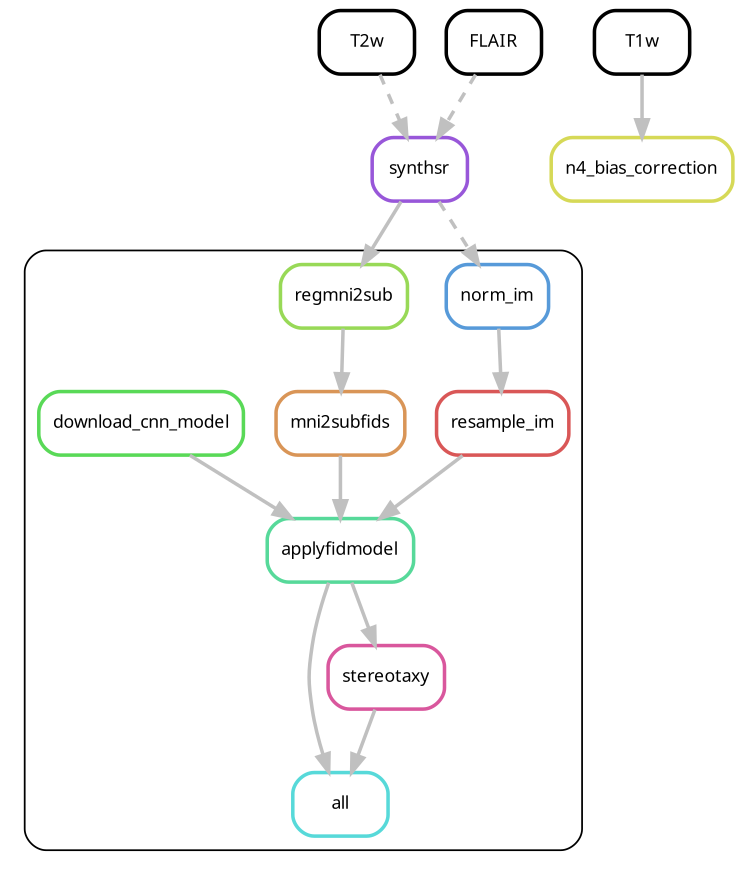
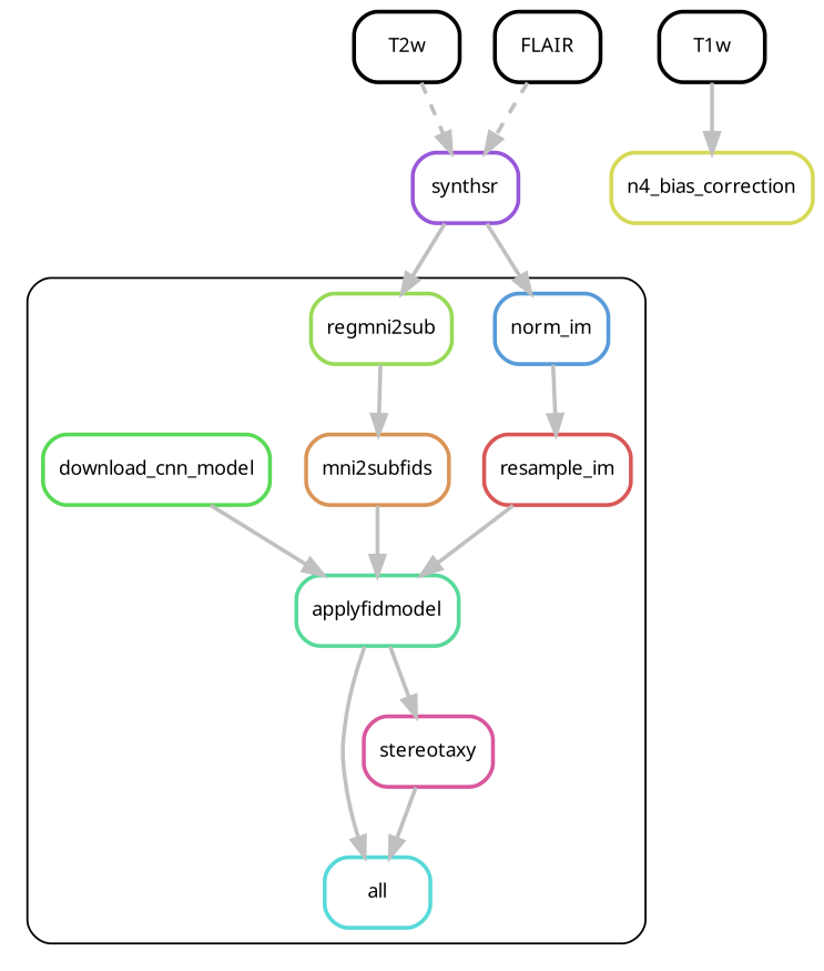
  digraph {
    bgcolor=white
    node [fontname=sans fontsize=10 penwidth=2 shape=box style=rounded]
    edge [color=grey penwidth=2]
    n1 [color="0.50 0.6 0.85" label=all]
    n2 [color="0.42 0.6 0.85" label=applyfidmodel]
    n3 [color="0.91 0.6 0.85" label=stereotaxy]
    n4 [color="0.00 0.6 0.85" label=resample_im]
    n5 [color="0.58 0.6 0.85" label=norm_im]
    n6 [color="0.08 0.6 0.85" label=mni2subfids]
    n7 [color="0.25 0.6 0.85" label=regmni2sub]
    n8 [color="0.33 0.6 0.85" label=download_cnn_model]
    n9 [color="0.75 0.6 0.85" label=synthsr]
    n10 [color="0.17 0.6 0.85" label=n4_bias_correction]
    T1w
    T2w
    FLAIR
    subgraph cluster_1 {
      color=black
      style=rounded
      n1
      n2
      n3
      n4
      n5
      n6
      n7
      n8
    }
    n2 -> n1
    n2 -> n3
    n3 -> n1
    n4 -> n2
    n5 -> n4
    n6 -> n2
    n7 -> n6
    n8 -> n2
-   n9 -> n5 [style=dashed]
+   n9 -> n5
    n9 -> n7
    T1w -> n10 [style=solid]
    T2w -> n9 [style=dashed]
    FLAIR -> n9 [style=dashed]
  }
